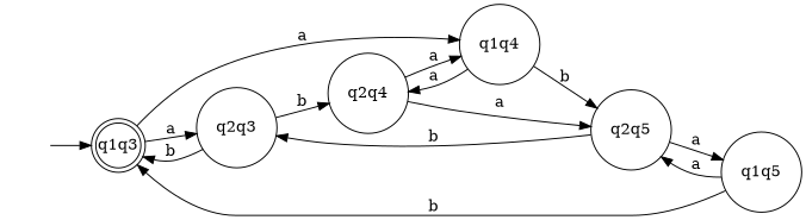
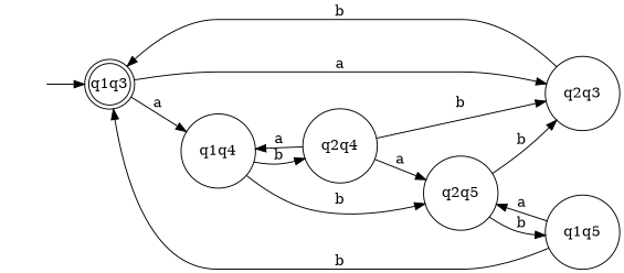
  digraph {
    rankdir=LR
    node [margin=0.1 shape=circle]
    q1q3 [margin=0 shape=doublecircle]
    q2q3
    q1q4
    q2q4
    q2q5
    " " [color=white width=0]
    q1q5
    q1q3 -> q2q3 [label=a]
    q1q3 -> q1q4 [label=a]
    q2q3 -> q1q3 [label=b]
-   q2q3 -> q2q4 [label=b]
-   q1q4 -> q2q4 [label=a]
+   q2q4 -> q2q3 [label=b]
+   q1q4 -> q2q4 [label=b]
    q1q4 -> q2q5 [label=b]
    q2q4 -> q1q4 [label=a]
    q2q4 -> q2q5 [label=a]
    q2q5 -> q2q3 [label=b]
-   q2q5 -> q1q5 [label=a]
+   q2q5 -> q1q5 [label=b]
    " " -> q1q3
    q1q5 -> q1q3 [label=b]
    q1q5 -> q2q5 [label=a]
  }
